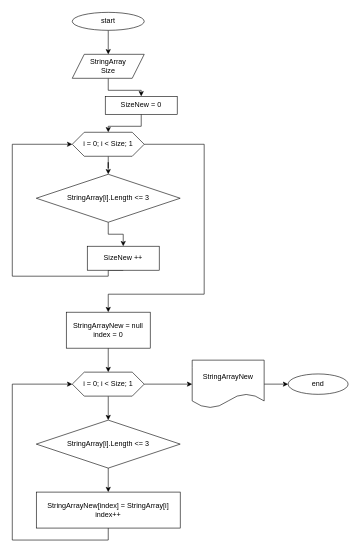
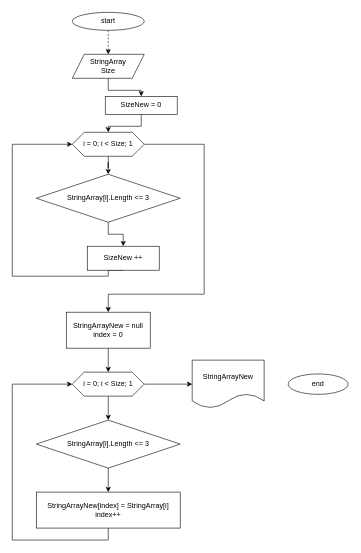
  <mxCell id="0" />
  <mxCell id="1" parent="0" />
- <mxCell id="2" value="" style="edgeStyle=orthogonalEdgeStyle;rounded=0;orthogonalLoop=1;jettySize=auto;html=1;" edge="1" parent="1" source="3" target="5"><mxGeometry relative="1" as="geometry" /></mxCell>
+ <mxCell id="2" value="" style="edgeStyle=orthogonalEdgeStyle;rounded=0;orthogonalLoop=1;jettySize=auto;html=1;dashed=1;" edge="1" parent="1" source="3" target="5"><mxGeometry relative="1" as="geometry" /></mxCell>
  <mxCell id="3" value="start" style="ellipse;whiteSpace=wrap;html=1;" vertex="1" parent="1"><mxGeometry x="120" y="20" width="120" height="30" as="geometry" /></mxCell>
  <mxCell id="4" value="" style="edgeStyle=orthogonalEdgeStyle;rounded=0;orthogonalLoop=1;jettySize=auto;html=1;" edge="1" parent="1" source="5" target="7"><mxGeometry relative="1" as="geometry" /></mxCell>
  <mxCell id="5" value="StringArray&lt;br&gt;Size" style="shape=parallelogram;perimeter=parallelogramPerimeter;whiteSpace=wrap;html=1;fixedSize=1;" vertex="1" parent="1"><mxGeometry x="120" y="90" width="120" height="40" as="geometry" /></mxCell>
  <mxCell id="6" value="" style="edgeStyle=orthogonalEdgeStyle;rounded=0;orthogonalLoop=1;jettySize=auto;html=1;" edge="1" parent="1" source="7" target="10"><mxGeometry relative="1" as="geometry" /></mxCell>
  <mxCell id="7" value="SizeNew = 0" style="whiteSpace=wrap;html=1;" vertex="1" parent="1"><mxGeometry x="175" y="160" width="120" height="30" as="geometry" /></mxCell>
  <mxCell id="8" value="" style="edgeStyle=orthogonalEdgeStyle;rounded=0;orthogonalLoop=1;jettySize=auto;html=1;" edge="1" parent="1" source="10" target="12"><mxGeometry relative="1" as="geometry" /></mxCell>
  <mxCell id="9" style="edgeStyle=orthogonalEdgeStyle;rounded=0;orthogonalLoop=1;jettySize=auto;html=1;exitX=1;exitY=0.5;exitDx=0;exitDy=0;" edge="1" parent="1" source="10" target="16"><mxGeometry relative="1" as="geometry"><mxPoint x="340" y="540" as="targetPoint" /><Array as="points"><mxPoint x="340" y="240" /><mxPoint x="340" y="490" /><mxPoint x="180" y="490" /></Array></mxGeometry></mxCell>
  <mxCell id="10" value="i = 0; i &amp;lt; Size; 1" style="shape=hexagon;perimeter=hexagonPerimeter2;whiteSpace=wrap;html=1;fixedSize=1;" vertex="1" parent="1"><mxGeometry x="120" y="220" width="120" height="40" as="geometry" /></mxCell>
  <mxCell id="11" value="" style="edgeStyle=orthogonalEdgeStyle;rounded=0;orthogonalLoop=1;jettySize=auto;html=1;" edge="1" parent="1" source="12" target="14"><mxGeometry relative="1" as="geometry" /></mxCell>
  <mxCell id="12" value="StringArray[i].Length &amp;lt;= 3" style="rhombus;whiteSpace=wrap;html=1;" vertex="1" parent="1"><mxGeometry x="60" y="290" width="240" height="80" as="geometry" /></mxCell>
  <mxCell id="13" style="edgeStyle=orthogonalEdgeStyle;rounded=0;orthogonalLoop=1;jettySize=auto;html=1;exitX=0.5;exitY=1;exitDx=0;exitDy=0;entryX=0;entryY=0.5;entryDx=0;entryDy=0;" edge="1" parent="1" source="14" target="10"><mxGeometry relative="1" as="geometry"><Array as="points"><mxPoint x="180" y="460" /><mxPoint x="20" y="460" /><mxPoint x="20" y="240" /></Array></mxGeometry></mxCell>
  <mxCell id="14" value="SizeNew ++" style="whiteSpace=wrap;html=1;" vertex="1" parent="1"><mxGeometry x="145" y="410" width="120" height="40" as="geometry" /></mxCell>
  <mxCell id="15" value="" style="edgeStyle=orthogonalEdgeStyle;rounded=0;orthogonalLoop=1;jettySize=auto;html=1;" edge="1" parent="1" source="16" target="19"><mxGeometry relative="1" as="geometry" /></mxCell>
  <mxCell id="16" value="StringArrayNew = null&lt;br&gt;index = 0" style="rounded=0;whiteSpace=wrap;html=1;" vertex="1" parent="1"><mxGeometry x="110" y="520" width="140" height="60" as="geometry" /></mxCell>
  <mxCell id="17" value="" style="edgeStyle=orthogonalEdgeStyle;rounded=0;orthogonalLoop=1;jettySize=auto;html=1;" edge="1" parent="1" source="19" target="21"><mxGeometry relative="1" as="geometry" /></mxCell>
  <mxCell id="18" value="" style="edgeStyle=orthogonalEdgeStyle;rounded=0;orthogonalLoop=1;jettySize=auto;html=1;" edge="1" parent="1" source="19" target="25"><mxGeometry relative="1" as="geometry" /></mxCell>
  <mxCell id="19" value="i = 0; i &amp;lt; Size; 1" style="shape=hexagon;perimeter=hexagonPerimeter2;whiteSpace=wrap;html=1;fixedSize=1;rounded=0;" vertex="1" parent="1"><mxGeometry x="120" y="620" width="120" height="40" as="geometry" /></mxCell>
  <mxCell id="20" value="" style="edgeStyle=orthogonalEdgeStyle;rounded=0;orthogonalLoop=1;jettySize=auto;html=1;" edge="1" parent="1" source="21" target="23"><mxGeometry relative="1" as="geometry" /></mxCell>
  <mxCell id="21" value="StringArray[i].Length &amp;lt;= 3" style="rhombus;whiteSpace=wrap;html=1;" vertex="1" parent="1"><mxGeometry x="60" y="700" width="240" height="80" as="geometry" /></mxCell>
  <mxCell id="22" style="edgeStyle=orthogonalEdgeStyle;rounded=0;orthogonalLoop=1;jettySize=auto;html=1;exitX=0.5;exitY=1;exitDx=0;exitDy=0;entryX=0;entryY=0.5;entryDx=0;entryDy=0;" edge="1" parent="1" source="23" target="19"><mxGeometry relative="1" as="geometry"><Array as="points"><mxPoint x="180" y="900" /><mxPoint x="20" y="900" /><mxPoint x="20" y="640" /></Array></mxGeometry></mxCell>
  <mxCell id="23" value="StringArrayNew[index] = StringArray[i]&lt;br&gt;index++" style="whiteSpace=wrap;html=1;" vertex="1" parent="1"><mxGeometry x="60" y="820" width="240" height="60" as="geometry" /></mxCell>
- <mxCell id="24" style="edgeStyle=orthogonalEdgeStyle;rounded=0;orthogonalLoop=1;jettySize=auto;html=1;exitX=1;exitY=0.5;exitDx=0;exitDy=0;entryX=0;entryY=0.5;entryDx=0;entryDy=0;" edge="1" parent="1" source="25" target="26"><mxGeometry relative="1" as="geometry" /></mxCell>
  <mxCell id="25" value="StringArrayNew" style="shape=document;whiteSpace=wrap;html=1;boundedLbl=1;rounded=0;" vertex="1" parent="1"><mxGeometry x="320" y="600" width="120" height="80" as="geometry" /></mxCell>
  <mxCell id="26" value="end" style="ellipse;whiteSpace=wrap;html=1;" vertex="1" parent="1"><mxGeometry x="480" y="623" width="100" height="34" as="geometry" /></mxCell>
